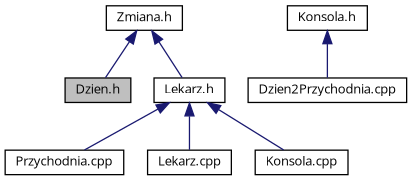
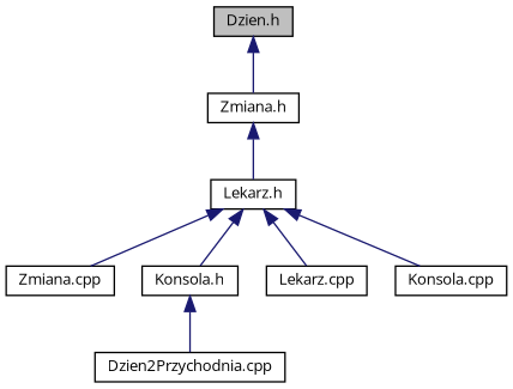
  digraph {
    fontname="Open Sans"
    node [color=black fillcolor=white fontname="Open Sans" fontsize=10 shape=record style=filled]
    edge [color=midnightblue dir=back fontname="Open Sans" fontsize=10 labelfontname=Helvetica labelfontsize=10 style=solid]
    n1 [fillcolor=grey75 fontcolor=black height=0.2 label="Dzien.h" width=0.4]
    n2 [height=0.2 label="Zmiana.h" width=0.4]
    n3 [height=0.2 label="Lekarz.h" width=0.4]
-   n4 [height=0.2 label="Przychodnia.cpp" width=0.4]
+   n4 [height=0.2 label="Zmiana.cpp" width=0.4]
    n5 [height=0.2 label="Konsola.h" width=0.4]
    n6 [height=0.2 label="Lekarz.cpp" width=0.4]
    n7 [height=0.2 label="Konsola.cpp" width=0.4]
    n8 [height=0.2 label="Dzien2Przychodnia.cpp" width=0.4]
-   n2 -> n1
+   n1 -> n2
    n2 -> n3
    n3 -> n4
+   n3 -> n5
    n3 -> n6
    n3 -> n7
    n5 -> n8
  }
